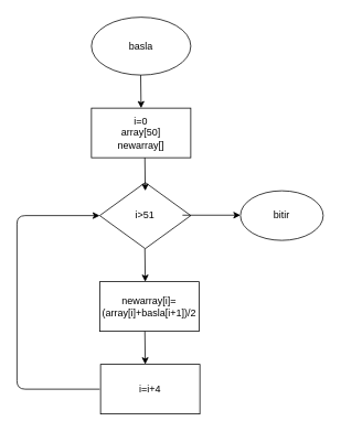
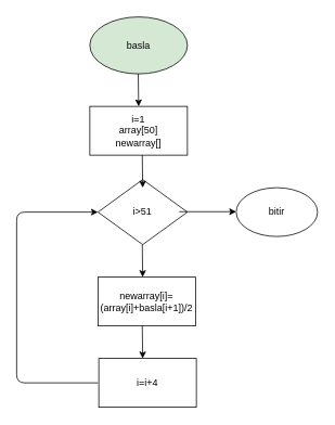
  <mxCell id="0" />
  <mxCell id="1" parent="0" />
- <mxCell id="2" value="basla" style="ellipse;whiteSpace=wrap;html=1;" vertex="1" parent="1"><mxGeometry x="110" y="20" width="120" height="70" as="geometry" /></mxCell>
+ <mxCell id="2" value="basla" style="ellipse;whiteSpace=wrap;html=1;fillColor=#d5e8d4;" vertex="1" parent="1"><mxGeometry x="110" y="20" width="120" height="70" as="geometry" /></mxCell>
  <mxCell id="3" value="" style="endArrow=classic;html=1;" edge="1" parent="1"><mxGeometry width="50" height="50" relative="1" as="geometry"><mxPoint x="169.5" y="90" as="sourcePoint" /><mxPoint x="170" y="130" as="targetPoint" /></mxGeometry></mxCell>
- <mxCell id="4" value="i=0&lt;div&gt;array[50]&lt;/div&gt;&lt;div&gt;newarray[]&lt;/div&gt;" style="rounded=0;whiteSpace=wrap;html=1;" vertex="1" parent="1"><mxGeometry x="110" y="130" width="120" height="60" as="geometry" /></mxCell>
+ <mxCell id="4" value="i=1&lt;div&gt;array[50]&lt;/div&gt;&lt;div&gt;newarray[]&lt;/div&gt;" style="rounded=0;whiteSpace=wrap;html=1;" vertex="1" parent="1"><mxGeometry x="110" y="130" width="120" height="60" as="geometry" /></mxCell>
  <mxCell id="5" value="i&amp;gt;51" style="rhombus;whiteSpace=wrap;html=1;" vertex="1" parent="1"><mxGeometry x="120" y="220" width="110" height="80" as="geometry" /></mxCell>
  <mxCell id="6" value="newarray[i]=(array[i]+basla[i+1])/2" style="rounded=0;whiteSpace=wrap;html=1;" vertex="1" parent="1"><mxGeometry x="120" y="340" width="120" height="60" as="geometry" /></mxCell>
  <mxCell id="7" value="i=i+4" style="rounded=0;whiteSpace=wrap;html=1;" vertex="1" parent="1"><mxGeometry x="121" y="440" width="120" height="60" as="geometry" /></mxCell>
  <mxCell id="8" value="" style="endArrow=classic;html=1;" edge="1" parent="1"><mxGeometry width="50" height="50" relative="1" as="geometry"><mxPoint x="174.5" y="190" as="sourcePoint" /><mxPoint x="175" y="230" as="targetPoint" /></mxGeometry></mxCell>
  <mxCell id="9" value="" style="endArrow=classic;html=1;" edge="1" parent="1"><mxGeometry width="50" height="50" relative="1" as="geometry"><mxPoint x="174.5" y="300" as="sourcePoint" /><mxPoint x="175" y="340" as="targetPoint" /></mxGeometry></mxCell>
  <mxCell id="10" value="" style="endArrow=classic;html=1;" edge="1" parent="1"><mxGeometry width="50" height="50" relative="1" as="geometry"><mxPoint x="174.5" y="400" as="sourcePoint" /><mxPoint x="175" y="440" as="targetPoint" /></mxGeometry></mxCell>
  <mxCell id="11" value="" style="endArrow=classic;html=1;entryX=0;entryY=0.5;entryDx=0;entryDy=0;" edge="1" parent="1" target="5"><mxGeometry width="50" height="50" relative="1" as="geometry"><mxPoint x="120" y="470" as="sourcePoint" /><mxPoint x="40" y="260" as="targetPoint" /><Array as="points"><mxPoint x="20" y="470" /><mxPoint x="20" y="260" /></Array></mxGeometry></mxCell>
  <mxCell id="12" value="bitir" style="ellipse;whiteSpace=wrap;html=1;" vertex="1" parent="1"><mxGeometry x="290" y="230" width="100" height="60" as="geometry" /></mxCell>
  <mxCell id="13" value="" style="endArrow=classic;html=1;" edge="1" parent="1"><mxGeometry width="50" height="50" relative="1" as="geometry"><mxPoint x="220" y="259.5" as="sourcePoint" /><mxPoint x="290" y="259.5" as="targetPoint" /></mxGeometry></mxCell>
